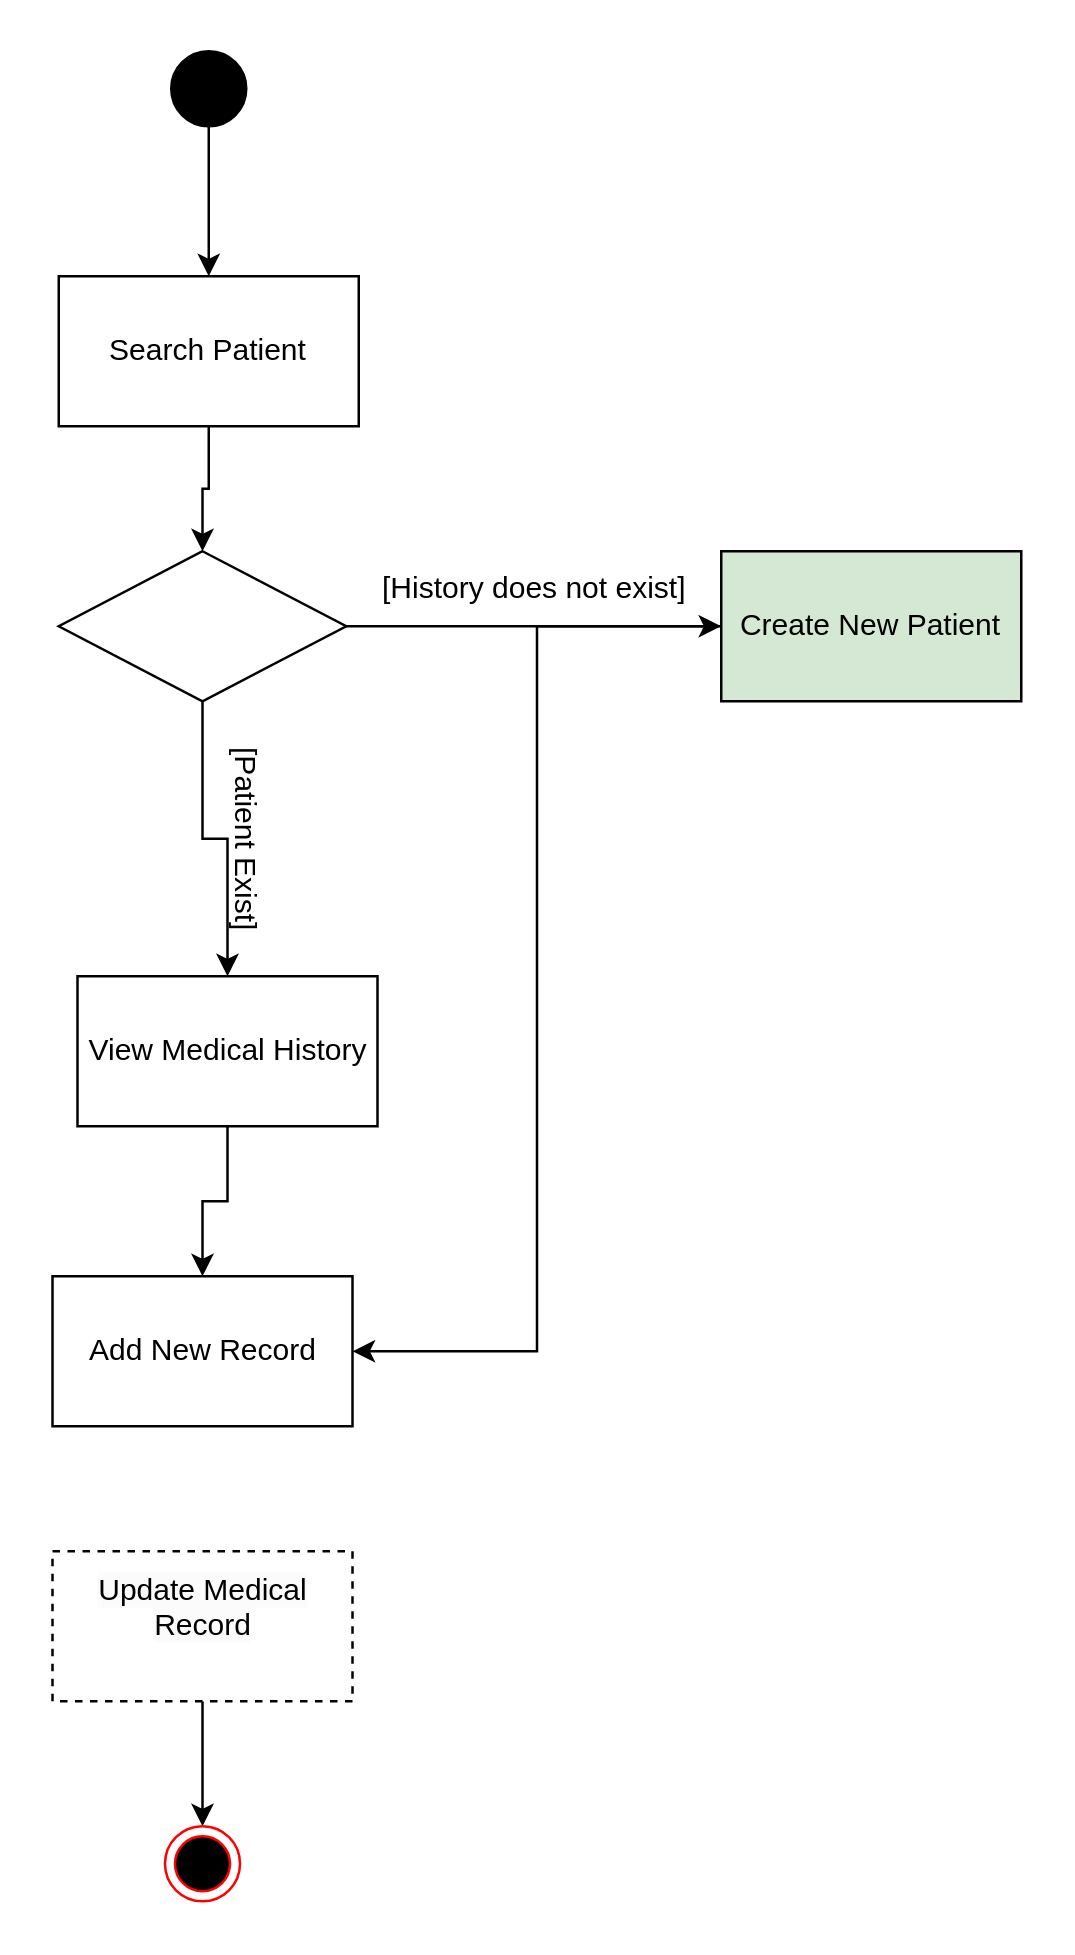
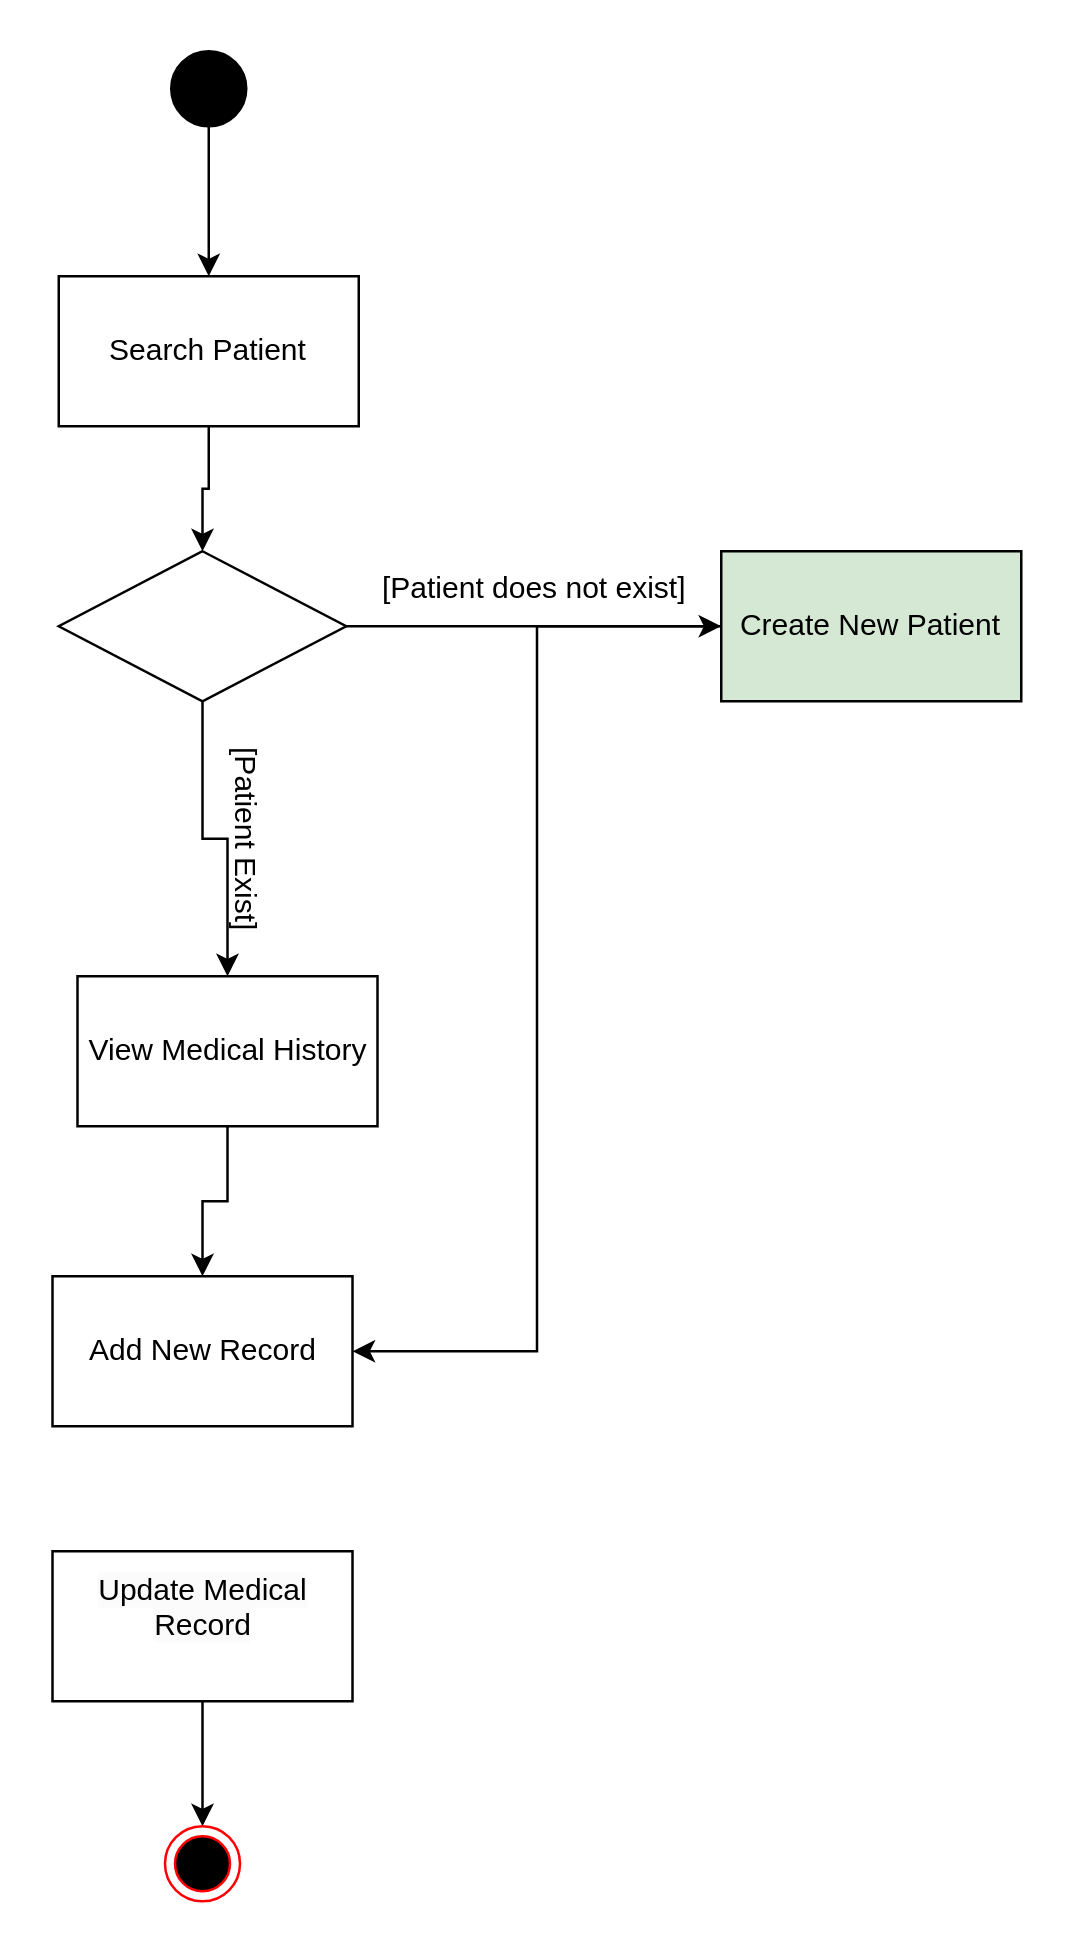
  <mxCell id="0" />
  <mxCell id="1" parent="0" />
  <mxCell id="2" style="edgeStyle=orthogonalEdgeStyle;rounded=0;orthogonalLoop=1;jettySize=auto;html=1;entryX=0.5;entryY=0;entryDx=0;entryDy=0;" edge="1" parent="1" source="3" target="5"><mxGeometry relative="1" as="geometry"><mxPoint x="128" y="200" as="targetPoint" /><mxPoint x="138" y="25" as="sourcePoint" /></mxGeometry></mxCell>
  <mxCell id="3" value="" style="ellipse;fillColor=strokeColor;html=1;" vertex="1" parent="1"><mxGeometry x="68" y="20" width="30" height="30" as="geometry" /></mxCell>
  <mxCell id="4" value="" style="edgeStyle=orthogonalEdgeStyle;rounded=0;orthogonalLoop=1;jettySize=auto;html=1;" edge="1" parent="1" source="5" target="8"><mxGeometry relative="1" as="geometry" /></mxCell>
  <mxCell id="5" value="Search Patient" style="rounded=0;whiteSpace=wrap;html=1;" vertex="1" parent="1"><mxGeometry x="23" y="110" width="120" height="60" as="geometry" /></mxCell>
  <mxCell id="6" value="" style="edgeStyle=orthogonalEdgeStyle;rounded=0;orthogonalLoop=1;jettySize=auto;html=1;" edge="1" parent="1" source="8" target="10"><mxGeometry relative="1" as="geometry" /></mxCell>
  <mxCell id="7" value="" style="edgeStyle=orthogonalEdgeStyle;rounded=0;orthogonalLoop=1;jettySize=auto;html=1;" edge="1" parent="1" source="8" target="12"><mxGeometry relative="1" as="geometry" /></mxCell>
  <mxCell id="8" value="" style="shape=rhombus;perimeter=rhombusPerimeter;whiteSpace=wrap;html=1;align=center;" vertex="1" parent="1"><mxGeometry x="23" y="220" width="115" height="60" as="geometry" /></mxCell>
  <mxCell id="9" style="edgeStyle=orthogonalEdgeStyle;rounded=0;orthogonalLoop=1;jettySize=auto;html=1;entryX=1;entryY=0.5;entryDx=0;entryDy=0;" edge="1" parent="1" source="10" target="13"><mxGeometry relative="1" as="geometry" /></mxCell>
  <mxCell id="10" value="Create New Patient" style="whiteSpace=wrap;html=1;fillColor=#d5e8d4;" vertex="1" parent="1"><mxGeometry x="288" y="220" width="120" height="60" as="geometry" /></mxCell>
  <mxCell id="11" value="" style="edgeStyle=orthogonalEdgeStyle;rounded=0;orthogonalLoop=1;jettySize=auto;html=1;" edge="1" parent="1" source="12" target="13"><mxGeometry relative="1" as="geometry" /></mxCell>
  <mxCell id="12" value="View Medical History" style="whiteSpace=wrap;html=1;" vertex="1" parent="1"><mxGeometry x="30.5" y="390" width="120" height="60" as="geometry" /></mxCell>
  <mxCell id="13" value="Add New Record" style="whiteSpace=wrap;html=1;" vertex="1" parent="1"><mxGeometry x="20.5" y="510" width="120" height="60" as="geometry" /></mxCell>
  <mxCell id="14" style="edgeStyle=orthogonalEdgeStyle;rounded=0;orthogonalLoop=1;jettySize=auto;html=1;exitX=0.5;exitY=1;exitDx=0;exitDy=0;" edge="1" parent="1" source="15" target="16"><mxGeometry relative="1" as="geometry" /></mxCell>
- <mxCell id="15" value="&#10;&lt;span style=&quot;color: rgb(0, 0, 0); font-family: Helvetica; font-size: 12px; font-style: normal; font-variant-ligatures: normal; font-variant-caps: normal; font-weight: 400; letter-spacing: normal; orphans: 2; text-align: center; text-indent: 0px; text-transform: none; widows: 2; word-spacing: 0px; -webkit-text-stroke-width: 0px; white-space: normal; background-color: rgb(251, 251, 251); text-decoration-thickness: initial; text-decoration-style: initial; text-decoration-color: initial; display: inline !important; float: none;&quot;&gt;Update Medical Record&lt;/span&gt;&#10;&#10;" style="whiteSpace=wrap;html=1;dashed=1;" vertex="1" parent="1"><mxGeometry x="20.5" y="620" width="120" height="60" as="geometry" /></mxCell>
+ <mxCell id="15" value="&#10;&lt;span style=&quot;color: rgb(0, 0, 0); font-family: Helvetica; font-size: 12px; font-style: normal; font-variant-ligatures: normal; font-variant-caps: normal; font-weight: 400; letter-spacing: normal; orphans: 2; text-align: center; text-indent: 0px; text-transform: none; widows: 2; word-spacing: 0px; -webkit-text-stroke-width: 0px; white-space: normal; background-color: rgb(251, 251, 251); text-decoration-thickness: initial; text-decoration-style: initial; text-decoration-color: initial; display: inline !important; float: none;&quot;&gt;Update Medical Record&lt;/span&gt;&#10;&#10;" style="whiteSpace=wrap;html=1;" vertex="1" parent="1"><mxGeometry x="20.5" y="620" width="120" height="60" as="geometry" /></mxCell>
  <mxCell id="16" value="" style="ellipse;html=1;shape=endState;fillColor=#000000;strokeColor=#ff0000;" vertex="1" parent="1"><mxGeometry x="65.5" y="730" width="30" height="30" as="geometry" /></mxCell>
- <mxCell id="17" value="[History does not exist]" style="text;html=1;align=center;verticalAlign=middle;resizable=0;points=[];autosize=1;strokeColor=none;fillColor=none;" vertex="1" parent="1"><mxGeometry x="143" y="220" width="140" height="30" as="geometry" /></mxCell>
+ <mxCell id="17" value="[Patient does not exist]" style="text;html=1;align=center;verticalAlign=middle;resizable=0;points=[];autosize=1;strokeColor=none;fillColor=none;" vertex="1" parent="1"><mxGeometry x="143" y="220" width="140" height="30" as="geometry" /></mxCell>
  <mxCell id="18" value="[Patient Exist]" style="text;html=1;align=center;verticalAlign=middle;resizable=0;points=[];autosize=1;strokeColor=none;fillColor=none;rotation=90;" vertex="1" parent="1"><mxGeometry x="48" y="320" width="100" height="30" as="geometry" /></mxCell>
